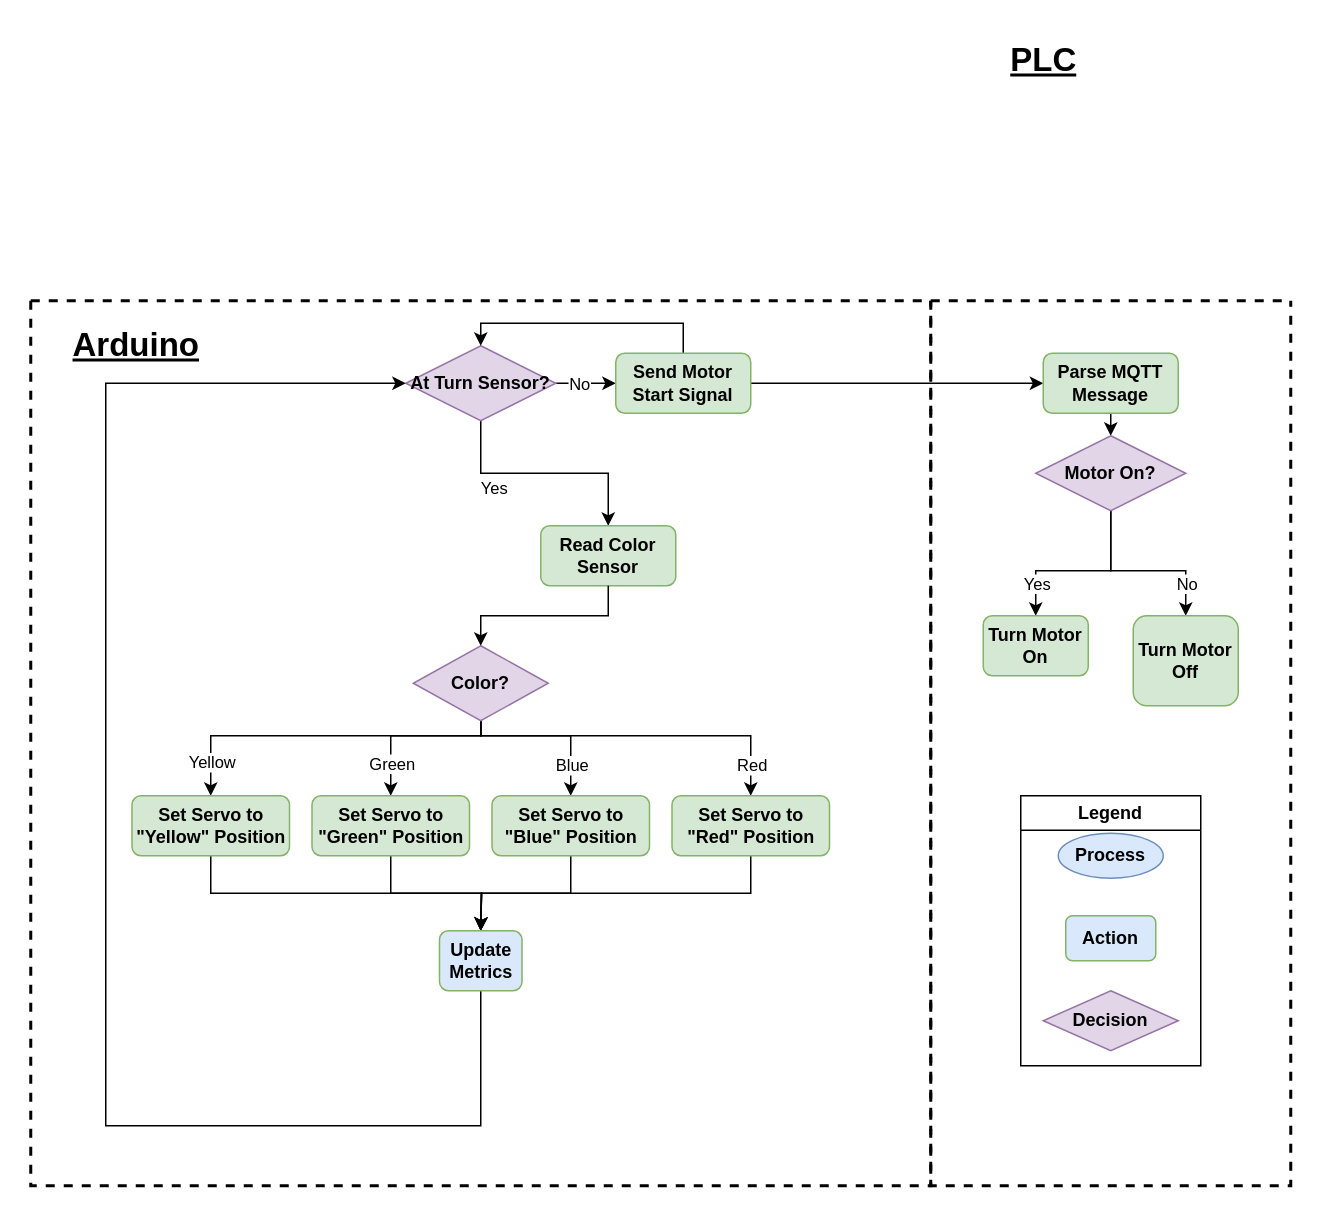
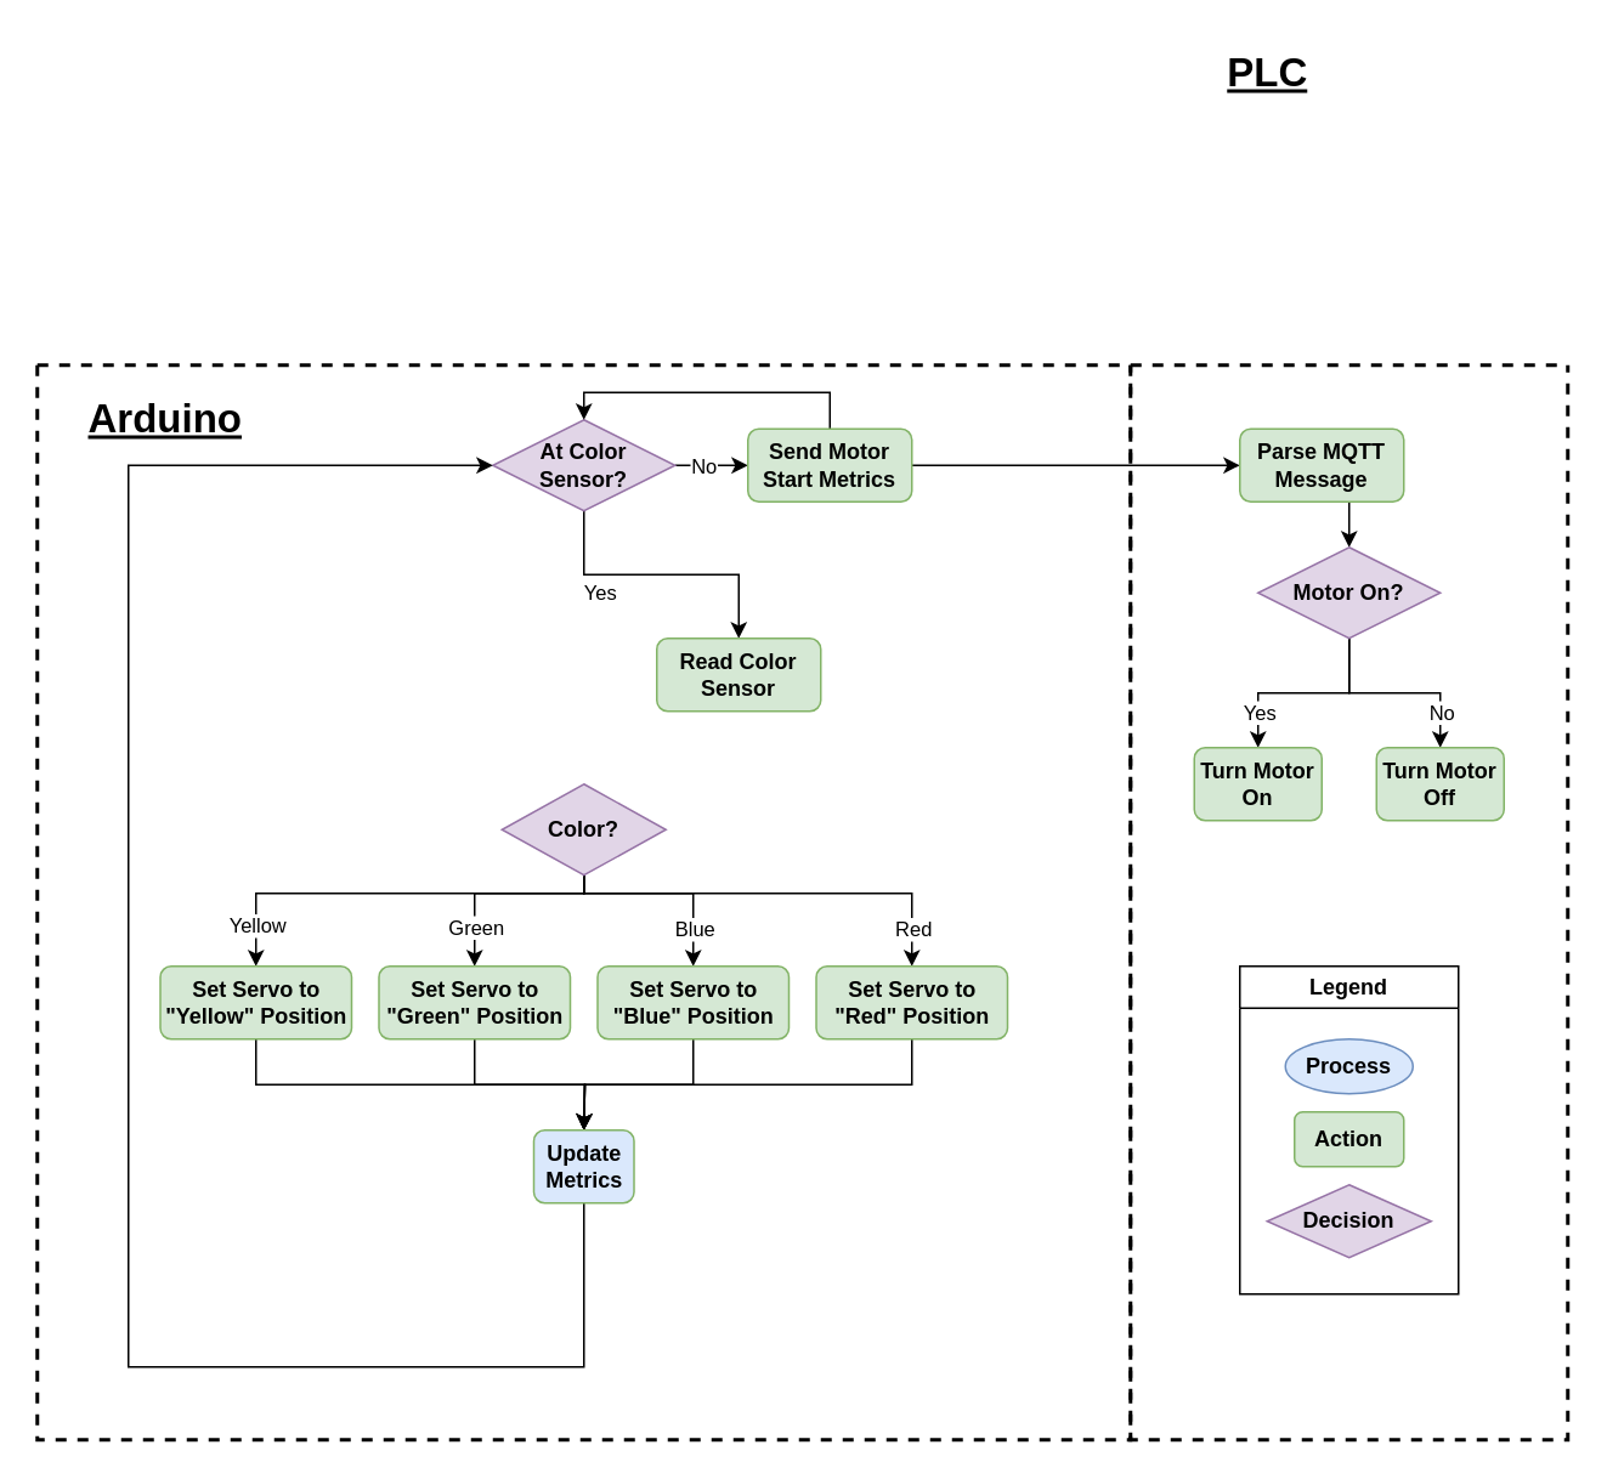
  <mxCell id="0" />
  <mxCell id="1" parent="0" />
  <mxCell id="2" style="edgeStyle=orthogonalEdgeStyle;rounded=0;orthogonalLoop=1;jettySize=auto;html=1;exitX=1;exitY=0.5;exitDx=0;exitDy=0;entryX=0;entryY=0.5;entryDx=0;entryDy=0;" edge="1" parent="1" source="6" target="9"><mxGeometry relative="1" as="geometry" /></mxCell>
  <mxCell id="3" value="No" style="edgeLabel;html=1;align=center;verticalAlign=middle;resizable=0;points=[];" vertex="1" connectable="0" parent="2"><mxGeometry x="-0.229" relative="1" as="geometry"><mxPoint as="offset" /></mxGeometry></mxCell>
  <mxCell id="4" style="edgeStyle=orthogonalEdgeStyle;rounded=0;orthogonalLoop=1;jettySize=auto;html=1;exitX=0.5;exitY=1;exitDx=0;exitDy=0;" edge="1" parent="1" source="6" target="29"><mxGeometry relative="1" as="geometry"><mxPoint x="320" y="320" as="targetPoint" /></mxGeometry></mxCell>
  <mxCell id="5" value="Yes" style="edgeLabel;html=1;align=center;verticalAlign=middle;resizable=0;points=[];" vertex="1" connectable="0" parent="4"><mxGeometry x="-0.444" relative="1" as="geometry"><mxPoint y="9" as="offset" /></mxGeometry></mxCell>
- <mxCell id="6" value="At Turn Sensor?" style="rhombus;whiteSpace=wrap;html=1;fontStyle=1;fillColor=#e1d5e7;strokeColor=#9673a6;" vertex="1" parent="1"><mxGeometry x="270" y="230" width="100" height="50" as="geometry" /></mxCell>
+ <mxCell id="6" value="At Color Sensor?" style="rhombus;whiteSpace=wrap;html=1;fontStyle=1;fillColor=#e1d5e7;strokeColor=#9673a6;" vertex="1" parent="1"><mxGeometry x="270" y="230" width="100" height="50" as="geometry" /></mxCell>
  <mxCell id="7" style="edgeStyle=orthogonalEdgeStyle;rounded=0;orthogonalLoop=1;jettySize=auto;html=1;exitX=0.5;exitY=0;exitDx=0;exitDy=0;entryX=0.5;entryY=0;entryDx=0;entryDy=0;" edge="1" parent="1" source="9" target="6"><mxGeometry relative="1" as="geometry" /></mxCell>
  <mxCell id="8" style="edgeStyle=orthogonalEdgeStyle;rounded=0;orthogonalLoop=1;jettySize=auto;html=1;exitX=1;exitY=0.5;exitDx=0;exitDy=0;entryX=0;entryY=0.5;entryDx=0;entryDy=0;" edge="1" parent="1" source="9" target="40"><mxGeometry relative="1" as="geometry"><Array as="points"><mxPoint x="650" y="255" /><mxPoint x="650" y="255" /></Array></mxGeometry></mxCell>
- <mxCell id="9" value="Send Motor Start Signal" style="rounded=1;whiteSpace=wrap;html=1;fontStyle=1;fillColor=#d5e8d4;strokeColor=#82b366;" vertex="1" parent="1"><mxGeometry x="410" y="235" width="90" height="40" as="geometry" /></mxCell>
+ <mxCell id="9" value="Send Motor Start Metrics" style="rounded=1;whiteSpace=wrap;html=1;fontStyle=1;fillColor=#d5e8d4;strokeColor=#82b366;" vertex="1" parent="1"><mxGeometry x="410" y="235" width="90" height="40" as="geometry" /></mxCell>
  <mxCell id="10" style="edgeStyle=orthogonalEdgeStyle;rounded=0;orthogonalLoop=1;jettySize=auto;html=1;exitX=0.5;exitY=1;exitDx=0;exitDy=0;entryX=0.5;entryY=0;entryDx=0;entryDy=0;" edge="1" parent="1" source="30" target="23"><mxGeometry relative="1" as="geometry"><Array as="points"><mxPoint x="320" y="490" /><mxPoint x="260" y="490" /></Array></mxGeometry></mxCell>
  <mxCell id="11" value="Green" style="edgeLabel;html=1;align=center;verticalAlign=middle;resizable=0;points=[];" vertex="1" connectable="0" parent="10"><mxGeometry x="0.6" y="-1" relative="1" as="geometry"><mxPoint x="1" as="offset" /></mxGeometry></mxCell>
  <mxCell id="12" style="edgeStyle=orthogonalEdgeStyle;rounded=0;orthogonalLoop=1;jettySize=auto;html=1;exitX=0.5;exitY=1;exitDx=0;exitDy=0;entryX=0.5;entryY=0;entryDx=0;entryDy=0;" edge="1" parent="1" source="30" target="21"><mxGeometry relative="1" as="geometry"><Array as="points"><mxPoint x="320" y="490" /><mxPoint x="140" y="490" /></Array></mxGeometry></mxCell>
  <mxCell id="13" value="Yellow" style="edgeLabel;html=1;align=center;verticalAlign=middle;resizable=0;points=[];" vertex="1" connectable="0" parent="12"><mxGeometry x="0.803" relative="1" as="geometry"><mxPoint as="offset" /></mxGeometry></mxCell>
  <mxCell id="14" style="edgeStyle=orthogonalEdgeStyle;rounded=0;orthogonalLoop=1;jettySize=auto;html=1;exitX=0.5;exitY=1;exitDx=0;exitDy=0;entryX=0.5;entryY=0;entryDx=0;entryDy=0;" edge="1" parent="1" source="30" target="19"><mxGeometry relative="1" as="geometry"><Array as="points"><mxPoint x="320" y="490" /><mxPoint x="380" y="490" /></Array></mxGeometry></mxCell>
  <mxCell id="15" value="Blue" style="edgeLabel;html=1;align=center;verticalAlign=middle;resizable=0;points=[];" vertex="1" connectable="0" parent="14"><mxGeometry x="0.615" relative="1" as="geometry"><mxPoint as="offset" /></mxGeometry></mxCell>
  <mxCell id="16" style="edgeStyle=orthogonalEdgeStyle;rounded=0;orthogonalLoop=1;jettySize=auto;html=1;exitX=0.5;exitY=1;exitDx=0;exitDy=0;" edge="1" parent="1" source="30" target="25"><mxGeometry relative="1" as="geometry"><Array as="points"><mxPoint x="320" y="490" /><mxPoint x="500" y="490" /></Array></mxGeometry></mxCell>
  <mxCell id="17" value="Red" style="edgeLabel;html=1;align=center;verticalAlign=middle;resizable=0;points=[];" vertex="1" connectable="0" parent="16"><mxGeometry x="0.814" relative="1" as="geometry"><mxPoint as="offset" /></mxGeometry></mxCell>
  <mxCell id="18" style="edgeStyle=orthogonalEdgeStyle;rounded=0;orthogonalLoop=1;jettySize=auto;html=1;exitX=0.5;exitY=1;exitDx=0;exitDy=0;entryX=0.5;entryY=0;entryDx=0;entryDy=0;" edge="1" parent="1" source="19"><mxGeometry relative="1" as="geometry"><mxPoint x="320" y="620" as="targetPoint" /></mxGeometry></mxCell>
  <mxCell id="19" value="Set Servo to &quot;Blue&quot; Position" style="rounded=1;whiteSpace=wrap;html=1;fontStyle=1;fillColor=#d5e8d4;strokeColor=#82b366;" vertex="1" parent="1"><mxGeometry x="327.5" y="530" width="105" height="40" as="geometry" /></mxCell>
  <mxCell id="20" style="edgeStyle=orthogonalEdgeStyle;rounded=0;orthogonalLoop=1;jettySize=auto;html=1;exitX=0.5;exitY=1;exitDx=0;exitDy=0;entryX=0.5;entryY=0;entryDx=0;entryDy=0;" edge="1" parent="1" source="21"><mxGeometry relative="1" as="geometry"><mxPoint x="320" y="620" as="targetPoint" /></mxGeometry></mxCell>
  <mxCell id="21" value="Set Servo to &quot;Yellow&quot; Position" style="rounded=1;whiteSpace=wrap;html=1;fontStyle=1;fillColor=#d5e8d4;strokeColor=#82b366;" vertex="1" parent="1"><mxGeometry x="87.5" y="530" width="105" height="40" as="geometry" /></mxCell>
  <mxCell id="22" style="edgeStyle=orthogonalEdgeStyle;rounded=0;orthogonalLoop=1;jettySize=auto;html=1;exitX=0.5;exitY=1;exitDx=0;exitDy=0;" edge="1" parent="1" source="23"><mxGeometry relative="1" as="geometry"><mxPoint x="320" y="620" as="targetPoint" /></mxGeometry></mxCell>
  <mxCell id="23" value="Set Servo to &quot;Green&quot; Position" style="rounded=1;whiteSpace=wrap;html=1;fontStyle=1;fillColor=#d5e8d4;strokeColor=#82b366;" vertex="1" parent="1"><mxGeometry x="207.5" y="530" width="105" height="40" as="geometry" /></mxCell>
  <mxCell id="24" style="edgeStyle=orthogonalEdgeStyle;rounded=0;orthogonalLoop=1;jettySize=auto;html=1;exitX=0.5;exitY=1;exitDx=0;exitDy=0;" edge="1" parent="1" source="25"><mxGeometry relative="1" as="geometry"><mxPoint x="320" y="620" as="targetPoint" /></mxGeometry></mxCell>
  <mxCell id="25" value="Set Servo to &quot;Red&quot; Position" style="rounded=1;whiteSpace=wrap;html=1;fontStyle=1;fillColor=#d5e8d4;strokeColor=#82b366;" vertex="1" parent="1"><mxGeometry x="447.5" y="530" width="105" height="40" as="geometry" /></mxCell>
  <mxCell id="26" style="edgeStyle=orthogonalEdgeStyle;rounded=0;orthogonalLoop=1;jettySize=auto;html=1;exitX=0.5;exitY=1;exitDx=0;exitDy=0;entryX=0;entryY=0.5;entryDx=0;entryDy=0;" edge="1" parent="1" source="32" target="6"><mxGeometry relative="1" as="geometry"><Array as="points"><mxPoint x="320" y="750" /><mxPoint x="70" y="750" /><mxPoint x="70" y="255" /></Array><mxPoint x="320" y="730" as="sourcePoint" /></mxGeometry></mxCell>
  <mxCell id="27" value="" style="swimlane;startSize=0;dashed=1;strokeWidth=2;" vertex="1" parent="1"><mxGeometry x="20" y="200" width="600" height="590" as="geometry" /></mxCell>
  <mxCell id="28" value="Arduino" style="text;html=1;align=center;verticalAlign=middle;resizable=0;points=[];autosize=1;strokeColor=none;fillColor=none;fontStyle=5;fontSize=22;" vertex="1" parent="27"><mxGeometry x="20" y="10" width="100" height="40" as="geometry" /></mxCell>
  <mxCell id="29" value="Read Color Sensor" style="rounded=1;whiteSpace=wrap;html=1;fontStyle=1;fillColor=#d5e8d4;strokeColor=#82b366;" vertex="1" parent="27"><mxGeometry x="340" y="150" width="90" height="40" as="geometry" /></mxCell>
  <mxCell id="30" value="Color?" style="rhombus;whiteSpace=wrap;html=1;fontStyle=1;fillColor=#e1d5e7;strokeColor=#9673a6;" vertex="1" parent="27"><mxGeometry x="255" y="230" width="90" height="50" as="geometry" /></mxCell>
- <mxCell id="31" style="edgeStyle=orthogonalEdgeStyle;rounded=0;orthogonalLoop=1;jettySize=auto;html=1;exitX=0.5;exitY=1;exitDx=0;exitDy=0;entryX=0.5;entryY=0;entryDx=0;entryDy=0;" edge="1" parent="27" source="29" target="30"><mxGeometry relative="1" as="geometry" /></mxCell>
  <mxCell id="32" value="Update Metrics" style="rounded=1;whiteSpace=wrap;html=1;fontStyle=1;fillColor=#dae8fc;strokeColor=#82b366;" vertex="1" parent="27"><mxGeometry x="272.5" y="420" width="55" height="40" as="geometry" /></mxCell>
  <mxCell id="33" value="" style="swimlane;startSize=0;dashed=1;strokeWidth=2;container=0;" vertex="1" parent="1"><mxGeometry x="620" y="200" width="240" height="590" as="geometry" /></mxCell>
  <mxCell id="34" value="PLC" style="text;html=1;align=center;verticalAlign=middle;resizable=0;points=[];autosize=1;strokeColor=none;fillColor=none;fontStyle=5;fontSize=22;" vertex="1" parent="1"><mxGeometry x="660" y="20" width="70" height="40" as="geometry" /></mxCell>
- <mxCell id="35" value="Process" style="ellipse;whiteSpace=wrap;html=1;fontStyle=1;fillColor=#dae8fc;strokeColor=#6c8ebf;" vertex="1" parent="1"><mxGeometry x="705" y="555" width="70" height="30" as="geometry" /></mxCell>
- <mxCell id="36" value="Decision" style="rhombus;whiteSpace=wrap;html=1;fontStyle=1;fillColor=#e1d5e7;strokeColor=#9673a6;" vertex="1" parent="1"><mxGeometry x="695" y="660" width="90" height="40" as="geometry" /></mxCell>
- <mxCell id="37" value="Action" style="rounded=1;whiteSpace=wrap;html=1;fontStyle=1;fillColor=#dae8fc;strokeColor=#82b366;" vertex="1" parent="1"><mxGeometry x="710" y="610" width="60" height="30" as="geometry" /></mxCell>
+ <mxCell id="35" value="Process" style="ellipse;whiteSpace=wrap;html=1;fontStyle=1;fillColor=#dae8fc;strokeColor=#6c8ebf;" vertex="1" parent="1"><mxGeometry x="705" y="570" width="70" height="30" as="geometry" /></mxCell>
+ <mxCell id="36" value="Decision" style="rhombus;whiteSpace=wrap;html=1;fontStyle=1;fillColor=#e1d5e7;strokeColor=#9673a6;" vertex="1" parent="1"><mxGeometry x="695" y="650" width="90" height="40" as="geometry" /></mxCell>
+ <mxCell id="37" value="Action" style="rounded=1;whiteSpace=wrap;html=1;fontStyle=1;fillColor=#d5e8d4;strokeColor=#82b366;" vertex="1" parent="1"><mxGeometry x="710" y="610" width="60" height="30" as="geometry" /></mxCell>
  <mxCell id="38" value="Legend" style="swimlane;whiteSpace=wrap;html=1;" vertex="1" parent="1"><mxGeometry x="680" y="530" width="120" height="180" as="geometry" /></mxCell>
  <mxCell id="39" style="edgeStyle=orthogonalEdgeStyle;rounded=0;orthogonalLoop=1;jettySize=auto;html=1;exitX=0.5;exitY=1;exitDx=0;exitDy=0;entryX=0.5;entryY=0;entryDx=0;entryDy=0;" edge="1" parent="1" source="40" target="45"><mxGeometry relative="1" as="geometry" /></mxCell>
- <mxCell id="40" value="Parse MQTT Message" style="rounded=1;whiteSpace=wrap;html=1;fontStyle=1;fillColor=#d5e8d4;strokeColor=#82b366;" vertex="1" parent="1"><mxGeometry x="695" y="235" width="90" height="40" as="geometry" /></mxCell>
+ <mxCell id="40" value="Parse MQTT Message" style="rounded=1;whiteSpace=wrap;html=1;fontStyle=1;fillColor=#d5e8d4;strokeColor=#82b366;" vertex="1" parent="1"><mxGeometry x="680" y="235" width="90" height="40" as="geometry" /></mxCell>
  <mxCell id="41" style="edgeStyle=orthogonalEdgeStyle;rounded=0;orthogonalLoop=1;jettySize=auto;html=1;exitX=0.5;exitY=1;exitDx=0;exitDy=0;entryX=0.5;entryY=0;entryDx=0;entryDy=0;" edge="1" parent="1" source="45"><mxGeometry relative="1" as="geometry"><Array as="points"><mxPoint x="740" y="380" /><mxPoint x="690" y="380" /></Array><mxPoint x="690" y="410" as="targetPoint" /></mxGeometry></mxCell>
  <mxCell id="42" value="Yes" style="edgeLabel;html=1;align=center;verticalAlign=middle;resizable=0;points=[];" vertex="1" connectable="0" parent="41"><mxGeometry x="0.55" y="-1" relative="1" as="geometry"><mxPoint x="1" y="5" as="offset" /></mxGeometry></mxCell>
  <mxCell id="43" style="edgeStyle=orthogonalEdgeStyle;rounded=0;orthogonalLoop=1;jettySize=auto;html=1;exitX=0.5;exitY=1;exitDx=0;exitDy=0;entryX=0.5;entryY=0;entryDx=0;entryDy=0;" edge="1" parent="1" source="45" target="46"><mxGeometry relative="1" as="geometry"><Array as="points"><mxPoint x="740" y="380" /><mxPoint x="790" y="380" /></Array></mxGeometry></mxCell>
  <mxCell id="44" value="No" style="edgeLabel;html=1;align=center;verticalAlign=middle;resizable=0;points=[];" vertex="1" connectable="0" parent="43"><mxGeometry x="0.533" y="1" relative="1" as="geometry"><mxPoint x="-1" y="6" as="offset" /></mxGeometry></mxCell>
- <mxCell id="45" value="Motor On?" style="rhombus;whiteSpace=wrap;html=1;fontStyle=1;fillColor=#e1d5e7;strokeColor=#9673a6;" vertex="1" parent="1"><mxGeometry x="690" y="290" width="100" height="50" as="geometry" /></mxCell>
- <mxCell id="46" value="Turn Motor Off" style="rounded=1;whiteSpace=wrap;html=1;fontStyle=1;fillColor=#d5e8d4;strokeColor=#82b366;" vertex="1" parent="1"><mxGeometry x="755" y="410" width="70" height="60" as="geometry" /></mxCell>
+ <mxCell id="45" value="Motor On?" style="rhombus;whiteSpace=wrap;html=1;fontStyle=1;fillColor=#e1d5e7;strokeColor=#9673a6;" vertex="1" parent="1"><mxGeometry x="690" y="300" width="100" height="50" as="geometry" /></mxCell>
+ <mxCell id="46" value="Turn Motor Off" style="rounded=1;whiteSpace=wrap;html=1;fontStyle=1;fillColor=#d5e8d4;strokeColor=#82b366;" vertex="1" parent="1"><mxGeometry x="755" y="410" width="70" height="40" as="geometry" /></mxCell>
  <mxCell id="47" value="Turn Motor On" style="rounded=1;whiteSpace=wrap;html=1;fontStyle=1;fillColor=#d5e8d4;strokeColor=#82b366;" vertex="1" parent="1"><mxGeometry x="655" y="410" width="70" height="40" as="geometry" /></mxCell>
